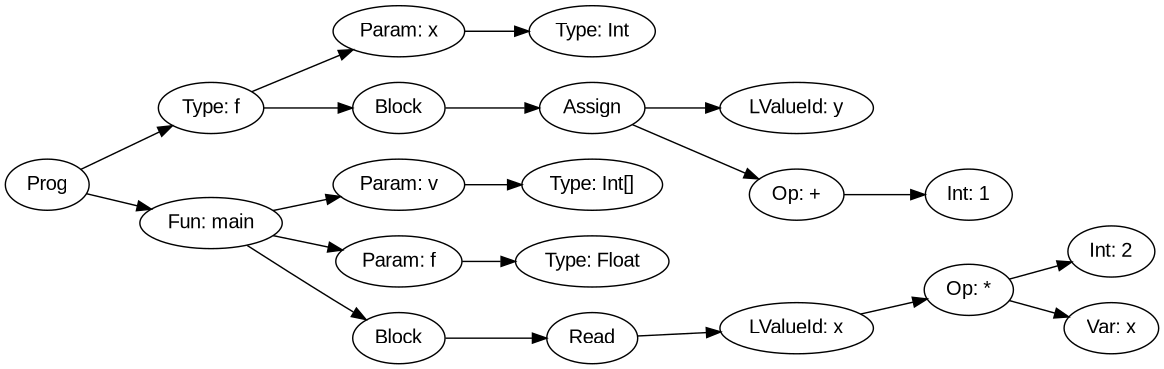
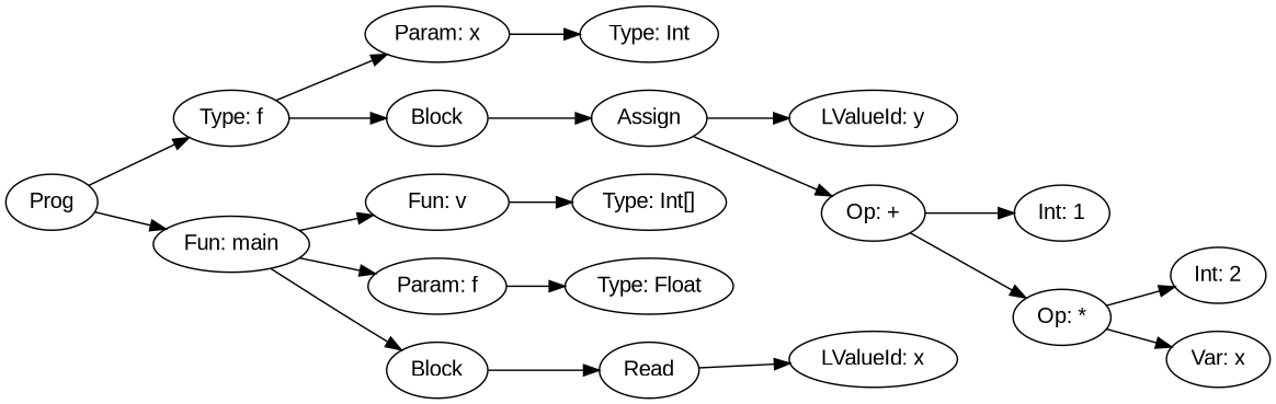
  digraph {
    fontname="Liberation Sans"
    rankdir=LR
    node [fontname="Liberation Sans"]
    edge [fontname="Liberation Sans"]
    n1 [label=Prog]
    n2 [label="Type: f"]
    n3 [label="Fun: main"]
    n4 [label="Param: x"]
    n5 [label=Block]
-   n6 [label="Param: v"]
+   n6 [label="Fun: v"]
    n7 [label="Param: f"]
    n8 [label=Block]
    n9 [label="Type: Int"]
    n10 [label=Assign]
    n11 [label="LValueId: y"]
    n12 [label="Op: +"]
    n13 [label="Op: *"]
    n14 [label="Int: 1"]
    n15 [label="Int: 2"]
    n16 [label="Var: x"]
    n17 [label="Type: Int[]"]
    n18 [label="Type: Float"]
    n19 [label=Read]
    n20 [label="LValueId: x"]
    n1 -> n2
    n1 -> n3
    n2 -> n4
    n2 -> n5
    n3 -> n6
    n3 -> n7
    n3 -> n8
    n4 -> n9
    n5 -> n10
    n6 -> n17
    n7 -> n18
    n8 -> n19
    n10 -> n11
    n10 -> n12
-   n20 -> n13
+   n12 -> n13
    n12 -> n14
    n13 -> n15
    n13 -> n16
    n19 -> n20
  }
